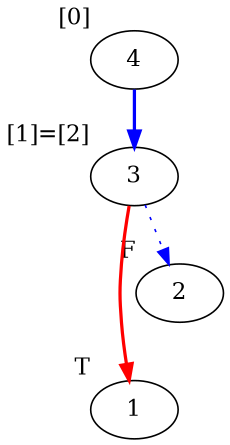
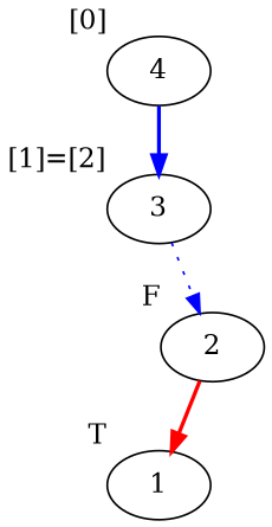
  digraph {
    edge [color=blue style=bold]
    1 [xlabel=T]
    2 [xlabel=F]
    3 [xlabel="[1]=[2]"]
    4 [xlabel="[0]"]
-   3 -> 1 [color=red]
+   2 -> 1 [color=red]
    3 -> 2 [style=dotted]
    4 -> 3
  }
